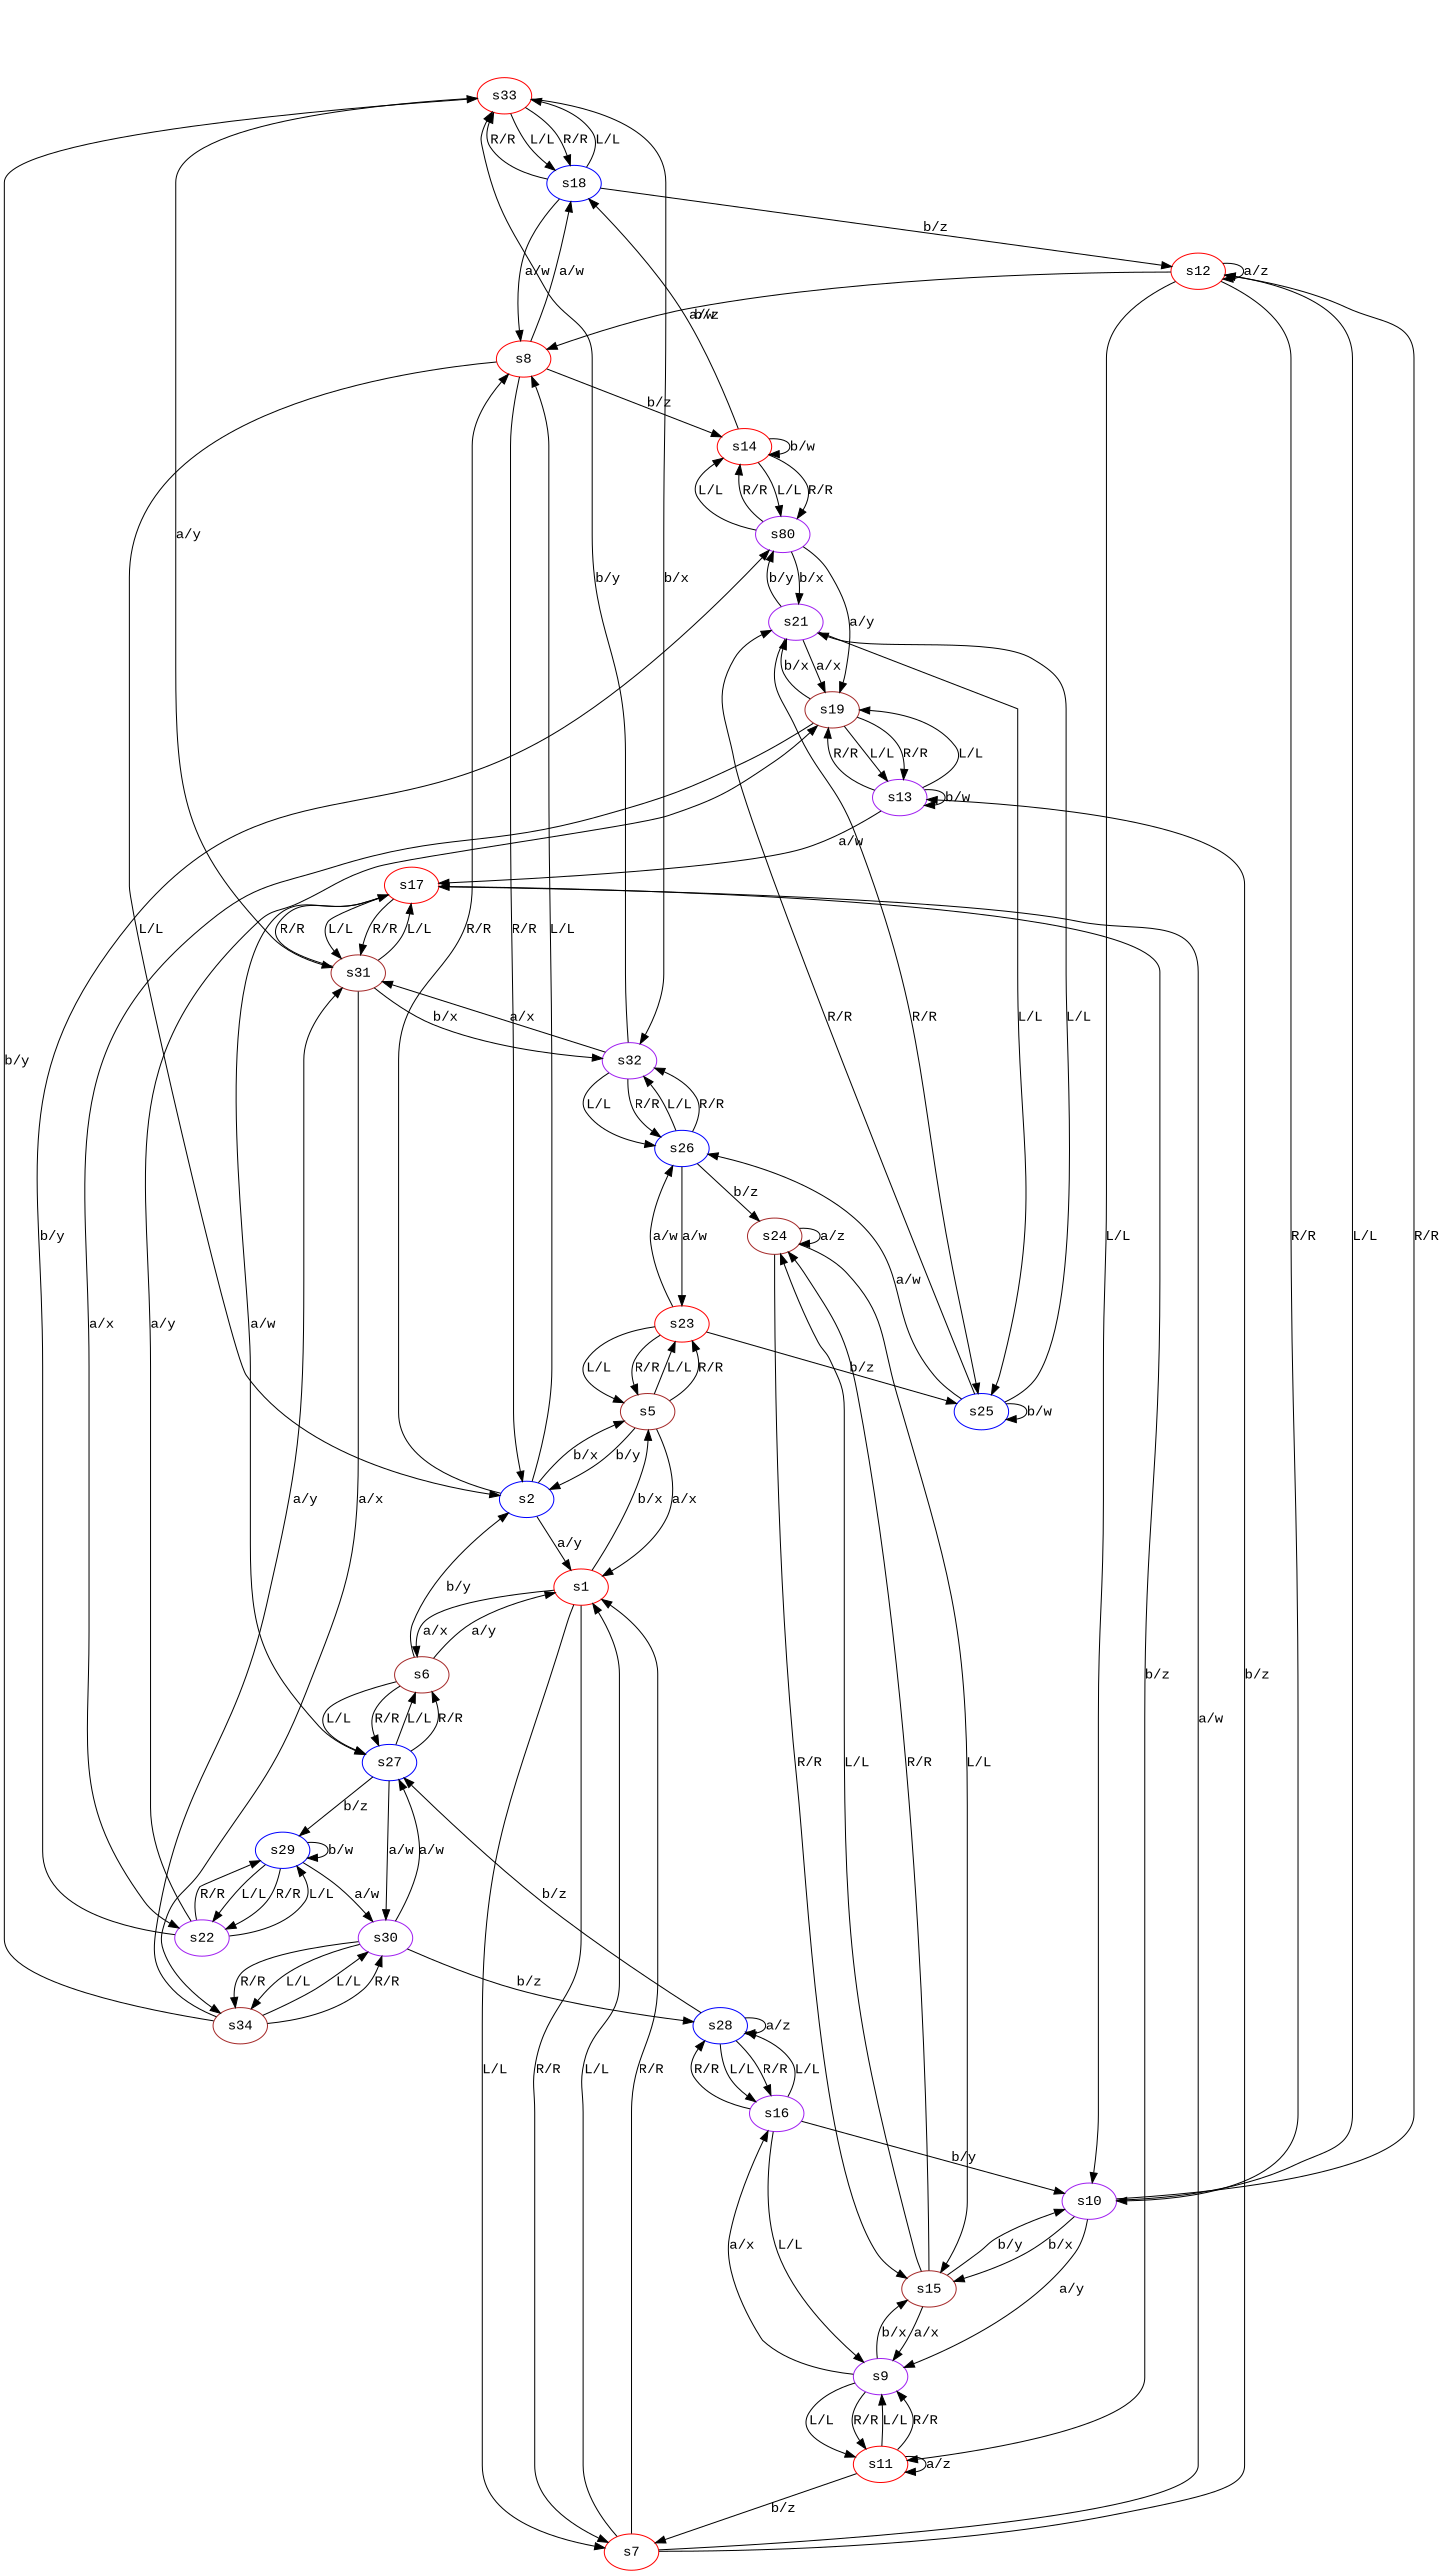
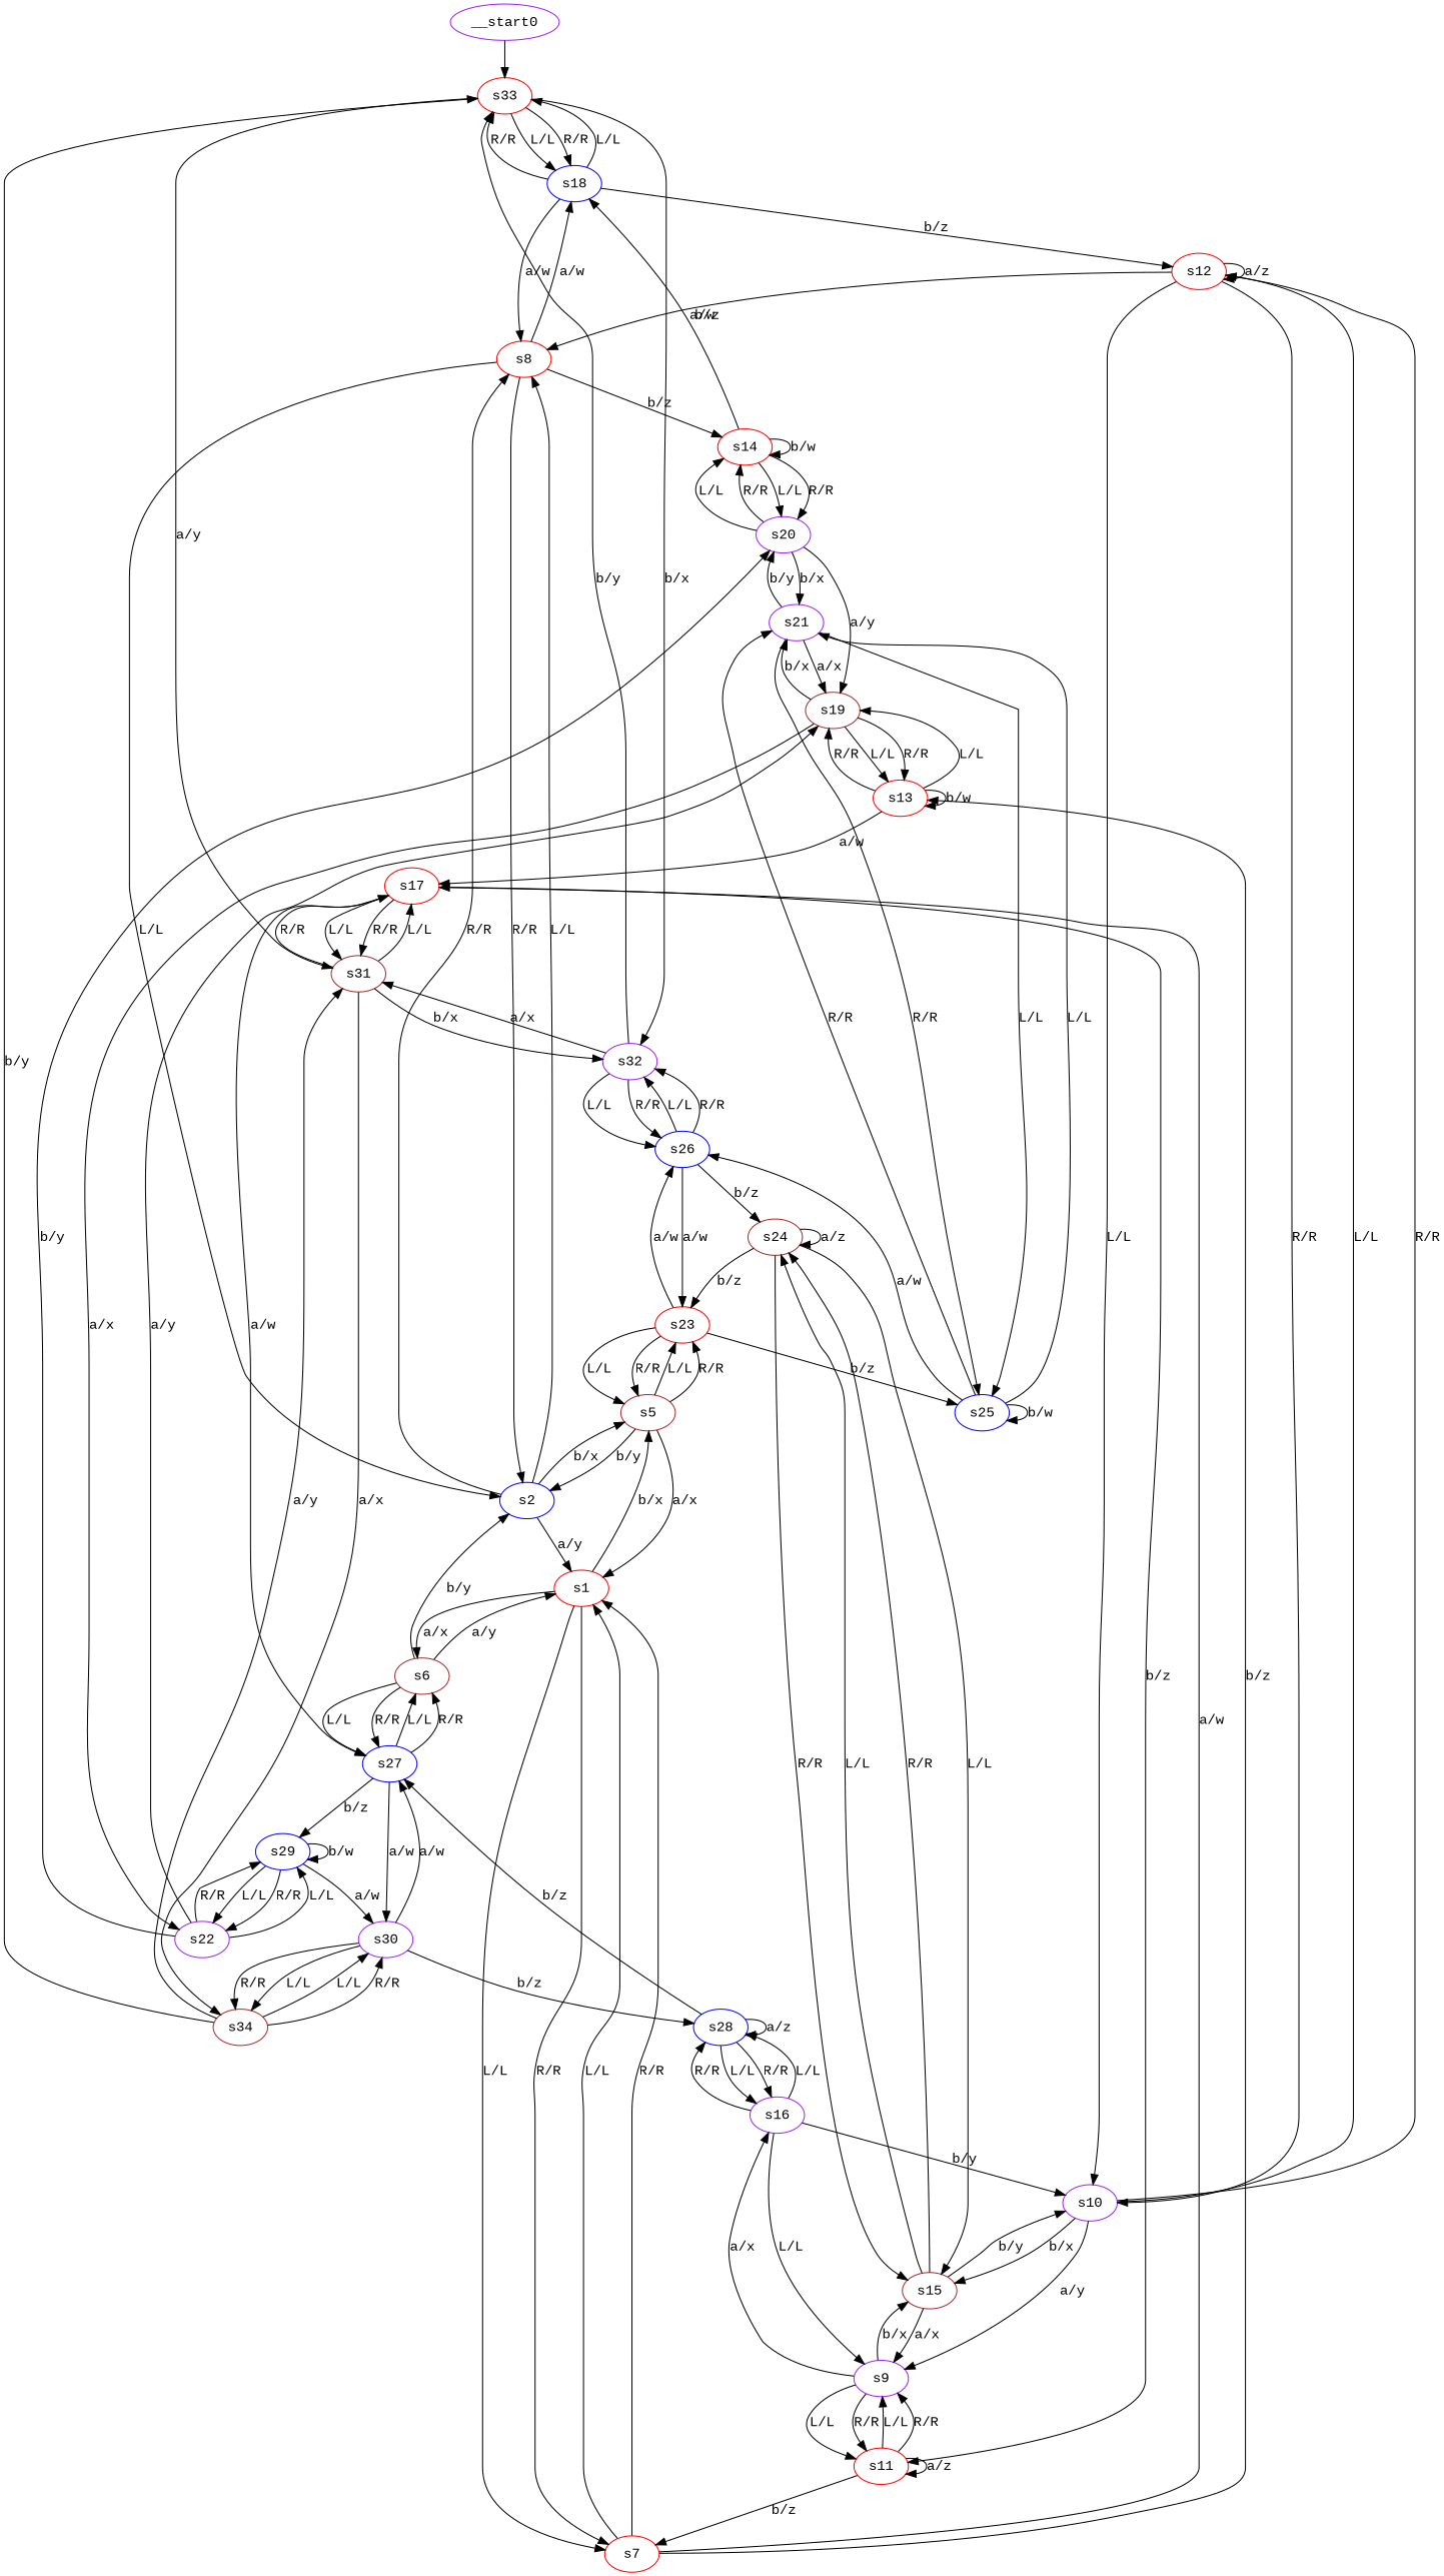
  digraph {
    fontname="Liberation Mono"
    node [color=red fontname="Liberation Mono"]
    edge [fontname="Liberation Mono"]
+   __start0 [color=purple]
    s33
    s18 [color=blue]
    s31 [color=brown]
    s32 [color=purple]
    s8
    s12
    s17
    s34 [color=brown]
    s26 [color=blue]
    s2 [color=blue]
    s14
    s10 [color=purple]
    s27 [color=blue]
    s11
    s30 [color=purple]
    s23
    s24 [color=brown]
    s1
    s7
    s6 [color=brown]
    s5 [color=brown]
-   s13 [color=purple]
+   s13
    s19 [color=brown]
    s29 [color=blue]
    s25 [color=blue]
-   s20 [color=purple label=s80]
+   s20 [color=purple]
    s21 [color=purple]
    s22 [color=purple]
    s28 [color=blue]
    s9 [color=purple]
    s16 [color=purple]
    s15 [color=brown]
+   __start0 -> s33
    s33 -> s18 [label="L/L"]
    s33 -> s18 [label="R/R"]
    s33 -> s31 [label="a/y"]
    s33 -> s32 [label="b/x"]
    s18 -> s33 [label="L/L"]
    s18 -> s33 [label="R/R"]
    s18 -> s8 [label="a/w"]
    s18 -> s12 [label="b/z"]
    s31 -> s32 [label="b/x"]
    s31 -> s17 [label="L/L"]
    s31 -> s17 [label="R/R"]
    s31 -> s34 [label="a/x"]
    s32 -> s33 [label="b/y"]
    s32 -> s31 [label="a/x"]
    s32 -> s26 [label="L/L"]
    s32 -> s26 [label="R/R"]
    s8 -> s18 [label="a/w"]
    s8 -> s2 [label="L/L"]
    s8 -> s2 [label="R/R"]
    s8 -> s14 [label="b/z"]
    s12 -> s8 [label="b/z"]
    s12 -> s12 [label="a/z"]
    s12 -> s10 [label="L/L"]
    s12 -> s10 [label="R/R"]
    s17 -> s31 [label="L/L"]
    s17 -> s31 [label="R/R"]
    s17 -> s27 [label="a/w"]
    s17 -> s11 [label="b/z"]
    s34 -> s33 [label="b/y"]
    s34 -> s31 [label="a/y"]
    s34 -> s30 [label="L/L"]
    s34 -> s30 [label="R/R"]
    s26 -> s32 [label="L/L"]
    s26 -> s32 [label="R/R"]
    s26 -> s23 [label="a/w"]
    s26 -> s24 [label="b/z"]
    s2 -> s8 [label="L/L"]
    s2 -> s8 [label="R/R"]
    s2 -> s1 [label="a/y"]
    s2 -> s5 [label="b/x"]
    s14 -> s18 [label="a/w"]
    s14 -> s14 [label="b/w"]
    s14 -> s20 [label="L/L"]
    s14 -> s20 [label="R/R"]
    s10 -> s12 [label="L/L"]
    s10 -> s12 [label="R/R"]
    s10 -> s9 [label="a/y"]
    s10 -> s15 [label="b/x"]
    s27 -> s30 [label="a/w"]
    s27 -> s6 [label="L/L"]
    s27 -> s6 [label="R/R"]
    s27 -> s29 [label="b/z"]
    s11 -> s11 [label="a/z"]
    s11 -> s7 [label="b/z"]
    s11 -> s9 [label="L/L"]
    s11 -> s9 [label="R/R"]
    s30 -> s34 [label="L/L"]
    s30 -> s34 [label="R/R"]
    s30 -> s27 [label="a/w"]
    s30 -> s28 [label="b/z"]
    s23 -> s26 [label="a/w"]
    s23 -> s5 [label="L/L"]
    s23 -> s5 [label="R/R"]
    s23 -> s25 [label="b/z"]
+   s24 -> s23 [label="b/z"]
    s24 -> s24 [label="a/z"]
    s24 -> s15 [label="L/L"]
    s24 -> s15 [label="R/R"]
    s1 -> s7 [label="L/L"]
    s1 -> s7 [label="R/R"]
    s1 -> s6 [label="a/x"]
    s1 -> s5 [label="b/x"]
    s7 -> s17 [label="a/w"]
    s7 -> s1 [label="L/L"]
    s7 -> s1 [label="R/R"]
    s7 -> s13 [label="b/z"]
    s6 -> s2 [label="b/y"]
    s6 -> s27 [label="L/L"]
    s6 -> s27 [label="R/R"]
    s6 -> s1 [label="a/y"]
    s5 -> s2 [label="b/y"]
    s5 -> s23 [label="L/L"]
    s5 -> s23 [label="R/R"]
    s5 -> s1 [label="a/x"]
    s13 -> s17 [label="a/w"]
    s13 -> s13 [label="b/w"]
    s13 -> s19 [label="L/L"]
    s13 -> s19 [label="R/R"]
    s19 -> s13 [label="L/L"]
    s19 -> s13 [label="R/R"]
    s19 -> s21 [label="b/x"]
    s19 -> s22 [label="a/x"]
    s29 -> s30 [label="a/w"]
    s29 -> s29 [label="b/w"]
    s29 -> s22 [label="L/L"]
    s29 -> s22 [label="R/R"]
    s25 -> s26 [label="a/w"]
    s25 -> s25 [label="b/w"]
    s25 -> s21 [label="L/L"]
    s25 -> s21 [label="R/R"]
    s20 -> s14 [label="L/L"]
    s20 -> s14 [label="R/R"]
    s20 -> s19 [label="a/y"]
    s20 -> s21 [label="b/x"]
    s21 -> s19 [label="a/x"]
    s21 -> s25 [label="L/L"]
    s21 -> s25 [label="R/R"]
    s21 -> s20 [label="b/y"]
    s22 -> s19 [label="a/y"]
    s22 -> s29 [label="L/L"]
    s22 -> s29 [label="R/R"]
    s22 -> s20 [label="b/y"]
    s28 -> s27 [label="b/z"]
    s28 -> s28 [label="a/z"]
    s28 -> s16 [label="L/L"]
    s28 -> s16 [label="R/R"]
    s9 -> s11 [label="L/L"]
    s9 -> s11 [label="R/R"]
    s9 -> s16 [label="a/x"]
    s9 -> s15 [label="b/x"]
    s16 -> s10 [label="b/y"]
    s16 -> s28 [label="L/L"]
    s16 -> s28 [label="R/R"]
    s16 -> s9 [label="L/L"]
    s15 -> s10 [label="b/y"]
    s15 -> s24 [label="L/L"]
    s15 -> s24 [label="R/R"]
    s15 -> s9 [label="a/x"]
  }
